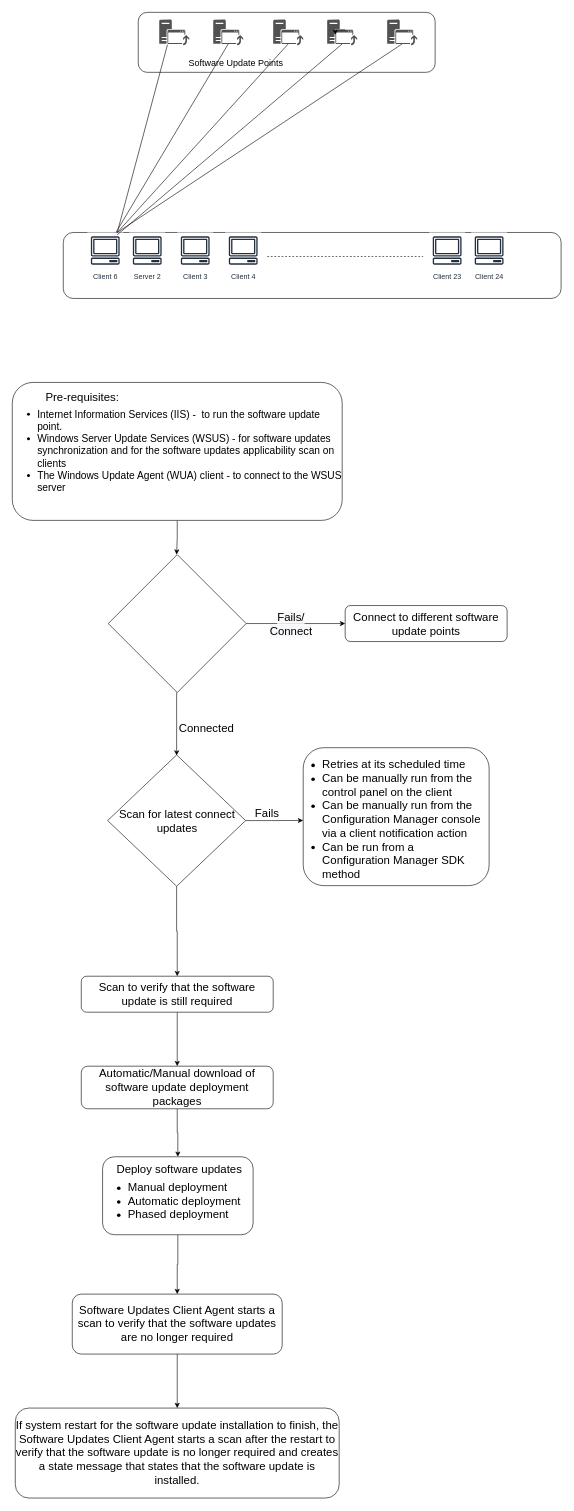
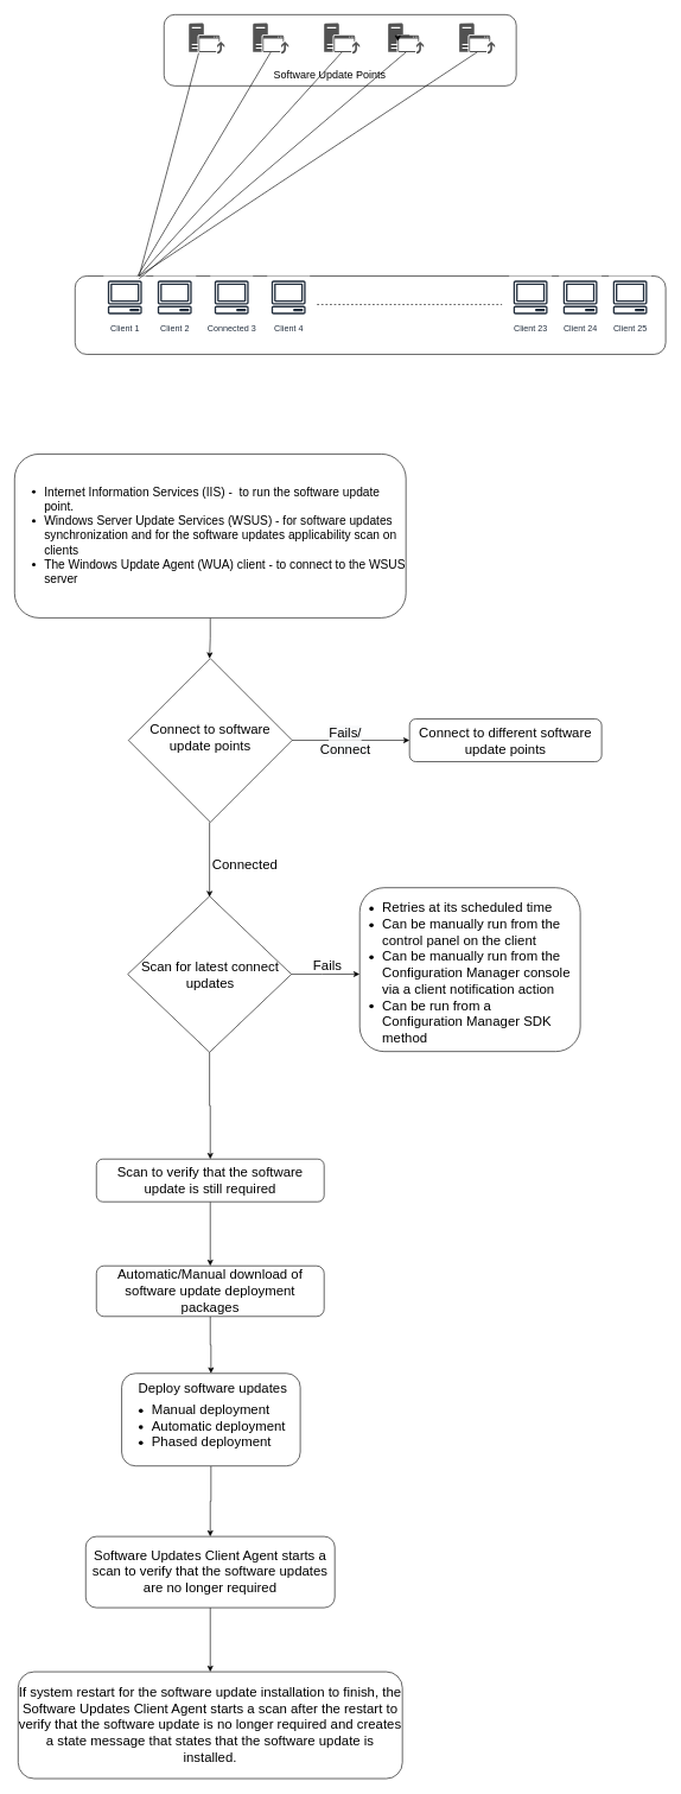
  <mxCell id="0" />
  <mxCell id="1" parent="0" />
  <mxCell id="2" style="edgeStyle=orthogonalEdgeStyle;rounded=0;orthogonalLoop=1;jettySize=auto;html=1;exitX=1;exitY=0.5;exitDx=0;exitDy=0;entryX=0.032;entryY=0.506;entryDx=0;entryDy=0;entryPerimeter=0;fontSize=19;" edge="1" parent="1" source="4" target="41"><mxGeometry relative="1" as="geometry" /></mxCell>
  <mxCell id="3" style="edgeStyle=orthogonalEdgeStyle;rounded=0;orthogonalLoop=1;jettySize=auto;html=1;entryX=0.5;entryY=0;entryDx=0;entryDy=0;fontSize=19;" edge="1" parent="1" source="4" target="47"><mxGeometry relative="1" as="geometry" /></mxCell>
  <mxCell id="4" value="" style="rhombus;whiteSpace=wrap;html=1;fontSize=19;" vertex="1" parent="1"><mxGeometry x="179" y="1258" width="230" height="219" as="geometry" /></mxCell>
  <mxCell id="5" style="edgeStyle=orthogonalEdgeStyle;rounded=0;orthogonalLoop=1;jettySize=auto;html=1;exitX=0.5;exitY=1;exitDx=0;exitDy=0;entryX=0.5;entryY=0;entryDx=0;entryDy=0;fontSize=19;" edge="1" parent="1"><mxGeometry relative="1" as="geometry"><mxPoint x="294" y="1154" as="sourcePoint" /><mxPoint x="294" y="1259" as="targetPoint" /></mxGeometry></mxCell>
  <mxCell id="6" style="edgeStyle=orthogonalEdgeStyle;rounded=0;orthogonalLoop=1;jettySize=auto;html=1;exitX=1;exitY=0.5;exitDx=0;exitDy=0;entryX=0;entryY=0.5;entryDx=0;entryDy=0;fontSize=19;" edge="1" parent="1" source="7" target="36"><mxGeometry relative="1" as="geometry" /></mxCell>
  <mxCell id="7" value="" style="rhombus;whiteSpace=wrap;html=1;fontSize=19;" vertex="1" parent="1"><mxGeometry x="180" y="924" width="230" height="230" as="geometry" /></mxCell>
  <mxCell id="8" value="" style="rounded=1;whiteSpace=wrap;html=1;" vertex="1" parent="1"><mxGeometry x="105" y="387" width="830" height="110" as="geometry" /></mxCell>
  <mxCell id="9" value="" style="rounded=1;whiteSpace=wrap;html=1;" vertex="1" parent="1"><mxGeometry x="230" y="20" width="495" height="100" as="geometry" /></mxCell>
  <mxCell id="10" value="" style="pointerEvents=1;shadow=0;dashed=0;html=1;strokeColor=none;labelPosition=center;verticalLabelPosition=bottom;verticalAlign=top;align=center;fillColor=#515151;shape=mxgraph.mscae.system_center.software_update_point" vertex="1" parent="1"><mxGeometry x="265" y="32" width="50" height="43" as="geometry" /></mxCell>
  <mxCell id="11" value="" style="pointerEvents=1;shadow=0;dashed=0;html=1;strokeColor=none;labelPosition=center;verticalLabelPosition=bottom;verticalAlign=top;align=center;fillColor=#515151;shape=mxgraph.mscae.system_center.software_update_point" vertex="1" parent="1"><mxGeometry x="455" y="32" width="50" height="43" as="geometry" /></mxCell>
  <mxCell id="12" value="" style="pointerEvents=1;shadow=0;dashed=0;html=1;strokeColor=none;labelPosition=center;verticalLabelPosition=bottom;verticalAlign=top;align=center;fillColor=#515151;shape=mxgraph.mscae.system_center.software_update_point" vertex="1" parent="1"><mxGeometry x="355" y="32" width="50" height="43" as="geometry" /></mxCell>
  <mxCell id="13" value="" style="pointerEvents=1;shadow=0;dashed=0;html=1;strokeColor=none;labelPosition=center;verticalLabelPosition=bottom;verticalAlign=top;align=center;fillColor=#515151;shape=mxgraph.mscae.system_center.software_update_point" vertex="1" parent="1"><mxGeometry x="545" y="32" width="50" height="43" as="geometry" /></mxCell>
  <mxCell id="14" value="" style="pointerEvents=1;shadow=0;dashed=0;html=1;strokeColor=none;labelPosition=center;verticalLabelPosition=bottom;verticalAlign=top;align=center;fillColor=#515151;shape=mxgraph.mscae.system_center.software_update_point" vertex="1" parent="1"><mxGeometry x="645" y="32" width="50" height="43" as="geometry" /></mxCell>
  <mxCell id="15" style="edgeStyle=orthogonalEdgeStyle;rounded=0;orthogonalLoop=1;jettySize=auto;html=1;exitX=0.6;exitY=0.4;exitDx=0;exitDy=0;exitPerimeter=0;entryX=0.269;entryY=0.592;entryDx=0;entryDy=0;entryPerimeter=0;" edge="1" parent="1" source="13" target="13"><mxGeometry relative="1" as="geometry" /></mxCell>
- <mxCell id="16" value="&lt;font style=&quot;font-size: 15px&quot;&gt;Software Update Points&lt;/font&gt;" style="text;html=1;strokeColor=none;fillColor=none;align=center;verticalAlign=middle;whiteSpace=wrap;rounded=0;" vertex="1" parent="1"><mxGeometry x="288" y="94" width="210" height="20" as="geometry" /></mxCell>
- <mxCell id="17" value="Server 2" style="outlineConnect=0;fontColor=#232F3E;gradientColor=none;strokeColor=#232F3E;fillColor=#ffffff;dashed=0;verticalLabelPosition=bottom;verticalAlign=top;align=center;html=1;fontSize=12;fontStyle=0;aspect=fixed;shape=mxgraph.aws4.resourceIcon;resIcon=mxgraph.aws4.client;" vertex="1" parent="1"><mxGeometry x="215" y="387" width="60" height="60" as="geometry" /></mxCell>
- <mxCell id="18" value="Client 6" style="outlineConnect=0;fontColor=#232F3E;gradientColor=none;strokeColor=#232F3E;fillColor=#ffffff;dashed=0;verticalLabelPosition=bottom;verticalAlign=top;align=center;html=1;fontSize=12;fontStyle=0;aspect=fixed;shape=mxgraph.aws4.resourceIcon;resIcon=mxgraph.aws4.client;" vertex="1" parent="1"><mxGeometry x="145" y="387" width="60" height="60" as="geometry" /></mxCell>
+ <mxCell id="16" value="&lt;font style=&quot;font-size: 15px&quot;&gt;Software Update Points&lt;/font&gt;" style="text;html=1;strokeColor=none;fillColor=none;align=center;verticalAlign=middle;whiteSpace=wrap;rounded=0;" vertex="1" parent="1"><mxGeometry x="358" y="94" width="210" height="20" as="geometry" /></mxCell>
+ <mxCell id="17" value="Client 2" style="outlineConnect=0;fontColor=#232F3E;gradientColor=none;strokeColor=#232F3E;fillColor=#ffffff;dashed=0;verticalLabelPosition=bottom;verticalAlign=top;align=center;html=1;fontSize=12;fontStyle=0;aspect=fixed;shape=mxgraph.aws4.resourceIcon;resIcon=mxgraph.aws4.client;" vertex="1" parent="1"><mxGeometry x="215" y="387" width="60" height="60" as="geometry" /></mxCell>
+ <mxCell id="18" value="Client 1" style="outlineConnect=0;fontColor=#232F3E;gradientColor=none;strokeColor=#232F3E;fillColor=#ffffff;dashed=0;verticalLabelPosition=bottom;verticalAlign=top;align=center;html=1;fontSize=12;fontStyle=0;aspect=fixed;shape=mxgraph.aws4.resourceIcon;resIcon=mxgraph.aws4.client;" vertex="1" parent="1"><mxGeometry x="145" y="387" width="60" height="60" as="geometry" /></mxCell>
+ <mxCell id="19" value="Client 25" style="outlineConnect=0;fontColor=#232F3E;gradientColor=none;strokeColor=#232F3E;fillColor=#ffffff;dashed=0;verticalLabelPosition=bottom;verticalAlign=top;align=center;html=1;fontSize=12;fontStyle=0;aspect=fixed;shape=mxgraph.aws4.resourceIcon;resIcon=mxgraph.aws4.client;" vertex="1" parent="1"><mxGeometry x="855" y="387" width="60" height="60" as="geometry" /></mxCell>
  <mxCell id="20" value="Client 24" style="outlineConnect=0;fontColor=#232F3E;gradientColor=none;strokeColor=#232F3E;fillColor=#ffffff;dashed=0;verticalLabelPosition=bottom;verticalAlign=top;align=center;html=1;fontSize=12;fontStyle=0;aspect=fixed;shape=mxgraph.aws4.resourceIcon;resIcon=mxgraph.aws4.client;" vertex="1" parent="1"><mxGeometry x="785" y="387" width="60" height="60" as="geometry" /></mxCell>
  <mxCell id="21" value="Client 23" style="outlineConnect=0;fontColor=#232F3E;gradientColor=none;strokeColor=#232F3E;fillColor=#ffffff;dashed=0;verticalLabelPosition=bottom;verticalAlign=top;align=center;html=1;fontSize=12;fontStyle=0;aspect=fixed;shape=mxgraph.aws4.resourceIcon;resIcon=mxgraph.aws4.client;" vertex="1" parent="1"><mxGeometry x="715" y="387" width="60" height="60" as="geometry" /></mxCell>
  <mxCell id="22" value="Client 4" style="outlineConnect=0;fontColor=#232F3E;gradientColor=none;strokeColor=#232F3E;fillColor=#ffffff;dashed=0;verticalLabelPosition=bottom;verticalAlign=top;align=center;html=1;fontSize=12;fontStyle=0;aspect=fixed;shape=mxgraph.aws4.resourceIcon;resIcon=mxgraph.aws4.client;" vertex="1" parent="1"><mxGeometry x="375" y="387" width="60" height="60" as="geometry" /></mxCell>
- <mxCell id="23" value="Client 3" style="outlineConnect=0;fontColor=#232F3E;gradientColor=none;strokeColor=#232F3E;fillColor=#ffffff;dashed=0;verticalLabelPosition=bottom;verticalAlign=top;align=center;html=1;fontSize=12;fontStyle=0;aspect=fixed;shape=mxgraph.aws4.resourceIcon;resIcon=mxgraph.aws4.client;" vertex="1" parent="1"><mxGeometry x="295" y="387" width="60" height="60" as="geometry" /></mxCell>
+ <mxCell id="23" value="Connected 3" style="outlineConnect=0;fontColor=#232F3E;gradientColor=none;strokeColor=#232F3E;fillColor=#ffffff;dashed=0;verticalLabelPosition=bottom;verticalAlign=top;align=center;html=1;fontSize=12;fontStyle=0;aspect=fixed;shape=mxgraph.aws4.resourceIcon;resIcon=mxgraph.aws4.client;" vertex="1" parent="1"><mxGeometry x="295" y="387" width="60" height="60" as="geometry" /></mxCell>
  <mxCell id="24" value="" style="endArrow=none;dashed=1;html=1;" edge="1" parent="1"><mxGeometry width="50" height="50" relative="1" as="geometry"><mxPoint x="445" y="427" as="sourcePoint" /><mxPoint x="705" y="427" as="targetPoint" /></mxGeometry></mxCell>
  <mxCell id="25" value="" style="endArrow=none;html=1;entryX=0.275;entryY=0.972;entryDx=0;entryDy=0;entryPerimeter=0;" edge="1" parent="1" target="10"><mxGeometry width="50" height="50" relative="1" as="geometry"><mxPoint x="195" y="387" as="sourcePoint" /><mxPoint x="475" y="387" as="targetPoint" /></mxGeometry></mxCell>
  <mxCell id="26" value="" style="endArrow=none;html=1;entryX=0.5;entryY=0.945;entryDx=0;entryDy=0;entryPerimeter=0;" edge="1" parent="1" source="18" target="12"><mxGeometry width="50" height="50" relative="1" as="geometry"><mxPoint x="425" y="437" as="sourcePoint" /><mxPoint x="475" y="387" as="targetPoint" /></mxGeometry></mxCell>
  <mxCell id="27" value="" style="endArrow=none;html=1;entryX=0.5;entryY=0.945;entryDx=0;entryDy=0;entryPerimeter=0;" edge="1" parent="1" target="11"><mxGeometry width="50" height="50" relative="1" as="geometry"><mxPoint x="195" y="387" as="sourcePoint" /><mxPoint x="390" y="82.635" as="targetPoint" /></mxGeometry></mxCell>
  <mxCell id="28" value="" style="endArrow=none;html=1;entryX=0.5;entryY=0.945;entryDx=0;entryDy=0;entryPerimeter=0;exitX=0.833;exitY=0.064;exitDx=0;exitDy=0;exitPerimeter=0;" edge="1" parent="1" source="18" target="13"><mxGeometry width="50" height="50" relative="1" as="geometry"><mxPoint x="205" y="391" as="sourcePoint" /><mxPoint x="400" y="92.635" as="targetPoint" /></mxGeometry></mxCell>
  <mxCell id="29" value="" style="endArrow=none;html=1;entryX=0.5;entryY=0.945;entryDx=0;entryDy=0;entryPerimeter=0;" edge="1" parent="1" target="14"><mxGeometry width="50" height="50" relative="1" as="geometry"><mxPoint x="195" y="387" as="sourcePoint" /><mxPoint x="410" y="102.635" as="targetPoint" /></mxGeometry></mxCell>
  <mxCell id="30" value="" style="edgeStyle=orthogonalEdgeStyle;rounded=0;orthogonalLoop=1;jettySize=auto;html=1;fontSize=19;" edge="1" parent="1" source="31"><mxGeometry relative="1" as="geometry"><mxPoint x="294" y="924" as="targetPoint" /></mxGeometry></mxCell>
  <mxCell id="31" value="&lt;div style=&quot;font-size: 17px&quot;&gt;&lt;ul&gt;&lt;li&gt;Internet Information Services (IIS) -&amp;nbsp; to run the software update point.&lt;/li&gt;&lt;li&gt;Windows Server Update Services (WSUS) - for software updates synchronization and for the software updates applicability scan on clients&lt;/li&gt;&lt;li&gt;The Windows Update Agent (WUA) client - to connect to the WSUS server&lt;/li&gt;&lt;/ul&gt;&lt;/div&gt;" style="rounded=1;whiteSpace=wrap;html=1;align=left;" vertex="1" parent="1"><mxGeometry x="20" y="637" width="550" height="230" as="geometry" /></mxCell>
- <mxCell id="33" value="Pre-requisites:" style="text;html=1;strokeColor=none;fillColor=none;align=center;verticalAlign=middle;whiteSpace=wrap;rounded=0;fontSize=19;" vertex="1" parent="1"><mxGeometry x="44" y="652" width="186" height="20" as="geometry" /></mxCell>
+ <mxCell id="32" value="Connect to software update points" style="text;html=1;strokeColor=none;fillColor=none;align=center;verticalAlign=middle;whiteSpace=wrap;rounded=0;fontSize=19;" vertex="1" parent="1"><mxGeometry x="200" y="1027" width="190" height="17" as="geometry" /></mxCell>
  <mxCell id="34" value="Scan for latest connect updates" style="text;html=1;strokeColor=none;fillColor=none;align=center;verticalAlign=middle;whiteSpace=wrap;rounded=0;fontSize=19;" vertex="1" parent="1"><mxGeometry x="195" y="1359" width="200" height="20" as="geometry" /></mxCell>
  <mxCell id="35" value="Connected" style="text;html=1;strokeColor=none;fillColor=none;align=center;verticalAlign=middle;whiteSpace=wrap;rounded=0;fontSize=19;" vertex="1" parent="1"><mxGeometry x="324" y="1204" width="40" height="20" as="geometry" /></mxCell>
  <mxCell id="36" value="" style="rounded=1;whiteSpace=wrap;html=1;fontSize=19;" vertex="1" parent="1"><mxGeometry x="575" y="1009" width="270" height="60" as="geometry" /></mxCell>
  <mxCell id="37" value="Connect to different software update points" style="text;html=1;strokeColor=none;fillColor=none;align=center;verticalAlign=middle;whiteSpace=wrap;rounded=0;fontSize=19;" vertex="1" parent="1"><mxGeometry x="585" y="1031" width="250" height="20" as="geometry" /></mxCell>
  <mxCell id="38" value="&lt;span style=&quot;color: rgb(0, 0, 0); font-family: helvetica; font-size: 19px; font-style: normal; font-weight: 400; letter-spacing: normal; text-indent: 0px; text-transform: none; word-spacing: 0px; background-color: rgb(248, 249, 250); display: inline; float: none;&quot;&gt;Fails/&lt;/span&gt;&lt;br style=&quot;color: rgb(0, 0, 0); font-family: helvetica; font-size: 19px; font-style: normal; font-weight: 400; letter-spacing: normal; text-indent: 0px; text-transform: none; word-spacing: 0px; background-color: rgb(248, 249, 250);&quot;&gt;&lt;span style=&quot;color: rgb(0, 0, 0); font-family: helvetica; font-size: 19px; font-style: normal; font-weight: 400; letter-spacing: normal; text-indent: 0px; text-transform: none; word-spacing: 0px; background-color: rgb(248, 249, 250); display: inline; float: none;&quot;&gt;Connect&lt;/span&gt;" style="text;whiteSpace=wrap;html=1;fontSize=19;align=center;" vertex="1" parent="1"><mxGeometry x="425" y="1012" width="120" height="60" as="geometry" /></mxCell>
  <mxCell id="39" value="" style="rounded=1;whiteSpace=wrap;html=1;fontSize=19;align=center;" vertex="1" parent="1"><mxGeometry x="505" y="1246" width="310" height="230" as="geometry" /></mxCell>
- <mxCell id="40" value="Fails" style="text;html=1;strokeColor=none;fillColor=none;align=center;verticalAlign=middle;whiteSpace=wrap;rounded=0;fontSize=19;" vertex="1" parent="1"><mxGeometry x="425" y="1346" width="40" height="20" as="geometry" /></mxCell>
+ <mxCell id="40" value="Fails" style="text;html=1;strokeColor=none;fillColor=none;align=center;verticalAlign=middle;whiteSpace=wrap;rounded=0;fontSize=19;" vertex="1" parent="1"><mxGeometry x="440" y="1346" width="40" height="20" as="geometry" /></mxCell>
  <mxCell id="41" value="&lt;div&gt;&lt;ul&gt;&lt;li&gt;Retries at its scheduled time&lt;/li&gt;&lt;li&gt;Can be manually run from the control panel on the client&lt;/li&gt;&lt;li&gt;Can be manually run from the Configuration Manager console via a client notification action&lt;/li&gt;&lt;li&gt;Can be run from a Configuration Manager SDK method&lt;/li&gt;&lt;/ul&gt;&lt;/div&gt;" style="text;html=1;strokeColor=none;fillColor=none;align=left;verticalAlign=middle;whiteSpace=wrap;rounded=0;fontSize=19;" vertex="1" parent="1"><mxGeometry x="495" y="1256" width="310" height="220" as="geometry" /></mxCell>
  <mxCell id="42" value="" style="edgeStyle=orthogonalEdgeStyle;rounded=0;orthogonalLoop=1;jettySize=auto;html=1;fontSize=19;" edge="1" parent="1" source="43" target="45"><mxGeometry relative="1" as="geometry" /></mxCell>
  <mxCell id="43" value="Automatic/Manual download of software update deployment packages" style="rounded=1;whiteSpace=wrap;html=1;fontSize=19;align=center;" vertex="1" parent="1"><mxGeometry x="135" y="1777" width="320" height="71" as="geometry" /></mxCell>
  <mxCell id="44" value="" style="edgeStyle=orthogonalEdgeStyle;rounded=0;orthogonalLoop=1;jettySize=auto;html=1;fontSize=19;" edge="1" parent="1" source="45" target="49"><mxGeometry relative="1" as="geometry" /></mxCell>
  <mxCell id="45" value="&lt;p style=&quot;line-height: 0%&quot;&gt;&amp;nbsp; &amp;nbsp; Deploy software updates&lt;br&gt;&lt;/p&gt;&lt;ul&gt;&lt;li&gt;Manual deployment&lt;/li&gt;&lt;li&gt;Automatic deployment&lt;/li&gt;&lt;li&gt;Phased deployment&lt;/li&gt;&lt;/ul&gt;&lt;p&gt;&lt;/p&gt;" style="rounded=1;whiteSpace=wrap;html=1;fontSize=19;align=left;" vertex="1" parent="1"><mxGeometry x="170.5" y="1928" width="251" height="130" as="geometry" /></mxCell>
  <mxCell id="46" style="edgeStyle=orthogonalEdgeStyle;rounded=0;orthogonalLoop=1;jettySize=auto;html=1;entryX=0.5;entryY=0;entryDx=0;entryDy=0;fontSize=19;" edge="1" parent="1" source="47" target="43"><mxGeometry relative="1" as="geometry" /></mxCell>
  <mxCell id="47" value="Scan to verify that the software update is still required" style="rounded=1;whiteSpace=wrap;html=1;fontSize=19;align=center;" vertex="1" parent="1"><mxGeometry x="135" y="1627" width="320" height="60" as="geometry" /></mxCell>
  <mxCell id="48" value="" style="edgeStyle=orthogonalEdgeStyle;rounded=0;orthogonalLoop=1;jettySize=auto;html=1;fontSize=19;" edge="1" parent="1" source="49" target="50"><mxGeometry relative="1" as="geometry" /></mxCell>
  <mxCell id="49" value="Software Updates Client Agent starts a scan to verify that the software updates are no longer required" style="rounded=1;whiteSpace=wrap;html=1;fontSize=19;align=center;" vertex="1" parent="1"><mxGeometry x="120" y="2157" width="350" height="100" as="geometry" /></mxCell>
  <mxCell id="50" value="If system restart for the software update installation to finish, the Software Updates Client Agent starts a scan after the restart to verify that the software update is no longer required and creates a state message that states that the software update is installed." style="rounded=1;whiteSpace=wrap;html=1;fontSize=19;align=center;" vertex="1" parent="1"><mxGeometry x="25" y="2347" width="540" height="150" as="geometry" /></mxCell>
